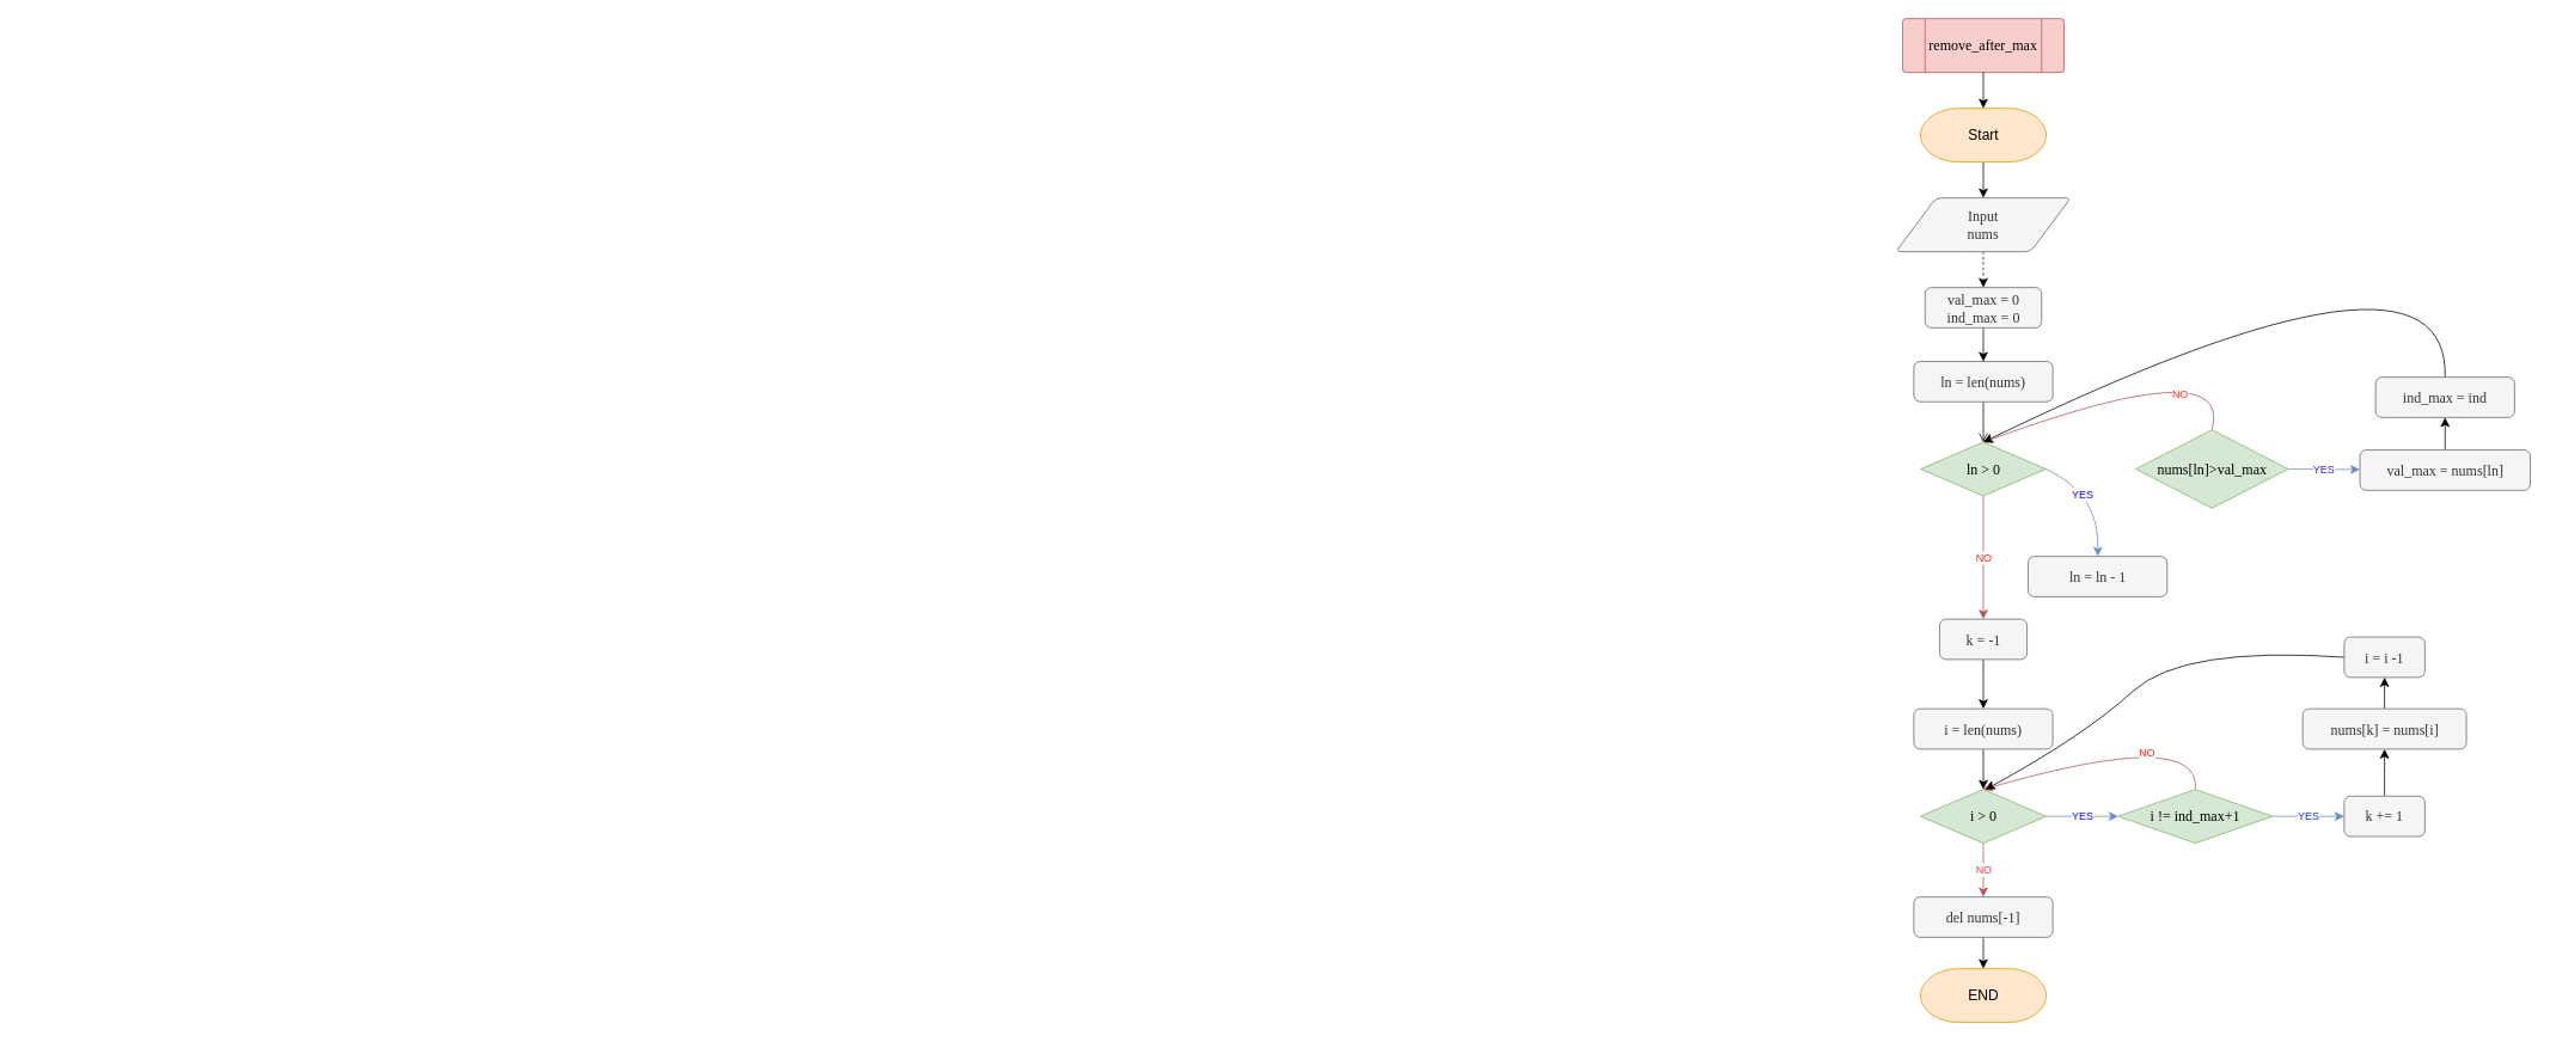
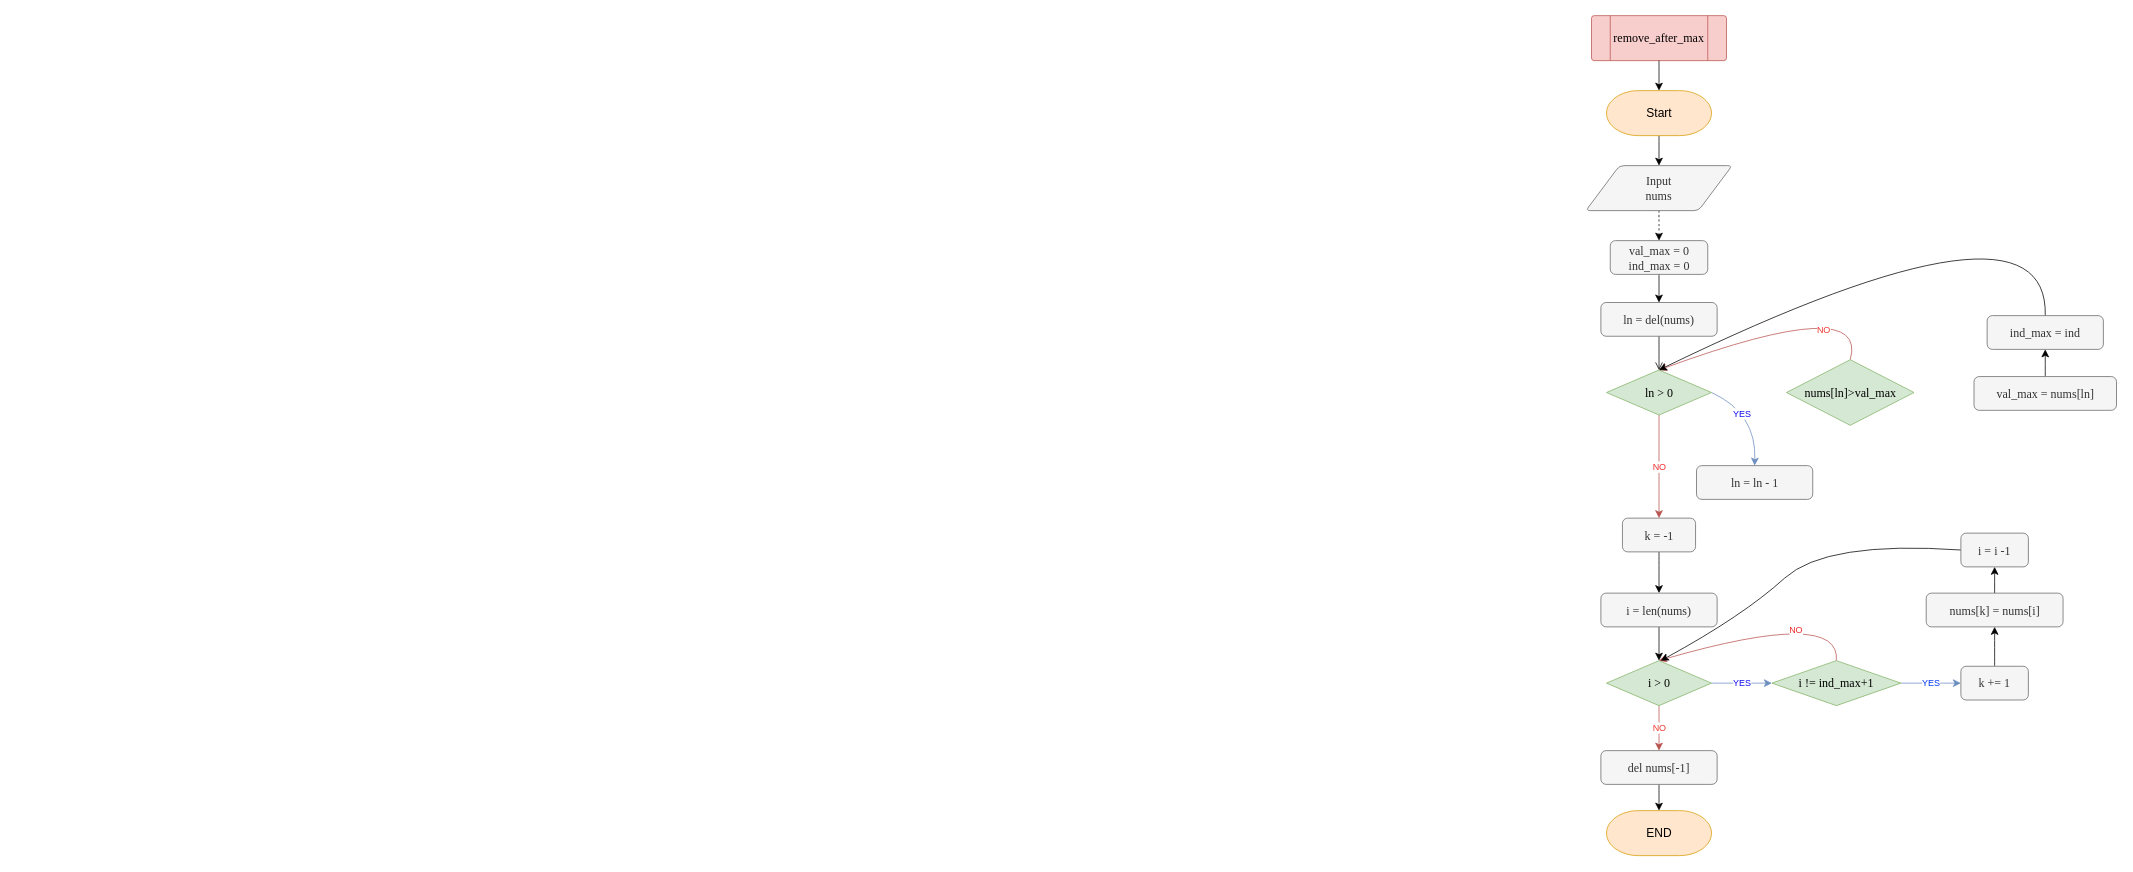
  <mxCell id="0" />
  <mxCell id="1" parent="0" />
  <mxCell id="2" style="edgeStyle=none;curved=1;rounded=1;orthogonalLoop=1;jettySize=auto;html=1;exitX=0.5;exitY=1;exitDx=0;exitDy=0;entryX=1;entryY=0.5;entryDx=0;entryDy=0;strokeWidth=1;fontFamily=Lucida Console;fontSize=12;fontColor=#F0F0F0;startSize=8;endSize=8;" parent="1" edge="1"><mxGeometry relative="1" as="geometry"><Array as="points"><mxPoint x="260" y="1086" /><mxPoint x="170" y="496" /></Array><mxPoint x="20" y="916" as="sourcePoint" /></mxGeometry></mxCell>
  <mxCell id="3" value="" style="group" vertex="1" connectable="0" parent="1"><mxGeometry x="2121.5" y="20" width="180" height="60" as="geometry" /></mxCell>
  <mxCell id="4" value="" style="verticalLabelPosition=bottom;verticalAlign=top;html=1;shape=process;whiteSpace=wrap;rounded=1;size=0.14;arcSize=6;strokeWidth=1;fontFamily=Lucida Console;fontSize=16;fillColor=#f8cecc;strokeColor=#b85450;" vertex="1" parent="3"><mxGeometry width="180" height="60" as="geometry" /></mxCell>
  <mxCell id="5" value="remove_after_max" style="text;strokeColor=none;fillColor=none;html=1;align=center;verticalAlign=middle;whiteSpace=wrap;rounded=0;fontSize=16;fontFamily=Lucida Console;fontColor=#000000;" vertex="1" parent="3"><mxGeometry x="51.429" y="15" width="77.143" height="30" as="geometry" /></mxCell>
  <mxCell id="6" style="edgeStyle=none;curved=1;rounded=0;orthogonalLoop=1;jettySize=auto;html=1;exitX=0.5;exitY=1;exitDx=0;exitDy=0;fontSize=12;startSize=8;endSize=8;" edge="1" parent="1" source="7" target="12"><mxGeometry relative="1" as="geometry" /></mxCell>
  <mxCell id="7" value="&lt;div&gt;val_max = 0&lt;/div&gt;&lt;div&gt;ind_max = 0&lt;/div&gt;" style="rounded=1;whiteSpace=wrap;html=1;absoluteArcSize=1;arcSize=14;strokeWidth=1;fontFamily=Lucida Console;fontSize=16;fillColor=#f5f5f5;strokeColor=#666666;fontColor=#333333;" vertex="1" parent="1"><mxGeometry x="2146.5" y="320" width="130" height="45" as="geometry" /></mxCell>
  <mxCell id="8" value="YES" style="edgeStyle=none;curved=1;rounded=0;orthogonalLoop=1;jettySize=auto;html=1;exitX=1;exitY=0.5;exitDx=0;exitDy=0;exitPerimeter=0;fontSize=12;startSize=8;endSize=8;fillColor=#dae8fc;strokeColor=#6c8ebf;fontColor=#110AF0;entryX=0.5;entryY=0;entryDx=0;entryDy=0;" edge="1" parent="1" source="10" target="13"><mxGeometry x="-0.004" y="-19" relative="1" as="geometry"><Array as="points"><mxPoint x="2341.5" y="550" /></Array><mxPoint as="offset" /></mxGeometry></mxCell>
  <mxCell id="9" value="NO" style="edgeStyle=none;curved=1;rounded=0;orthogonalLoop=1;jettySize=auto;html=1;exitX=0.5;exitY=1;exitDx=0;exitDy=0;exitPerimeter=0;fontSize=12;startSize=8;endSize=8;fillColor=#f8cecc;strokeColor=#b85450;fontColor=#F02B2B;" edge="1" parent="1" source="10" target="27"><mxGeometry relative="1" as="geometry" /></mxCell>
  <mxCell id="10" value="ln &amp;gt; 0" style="strokeWidth=1;html=1;shape=mxgraph.flowchart.decision;whiteSpace=wrap;rounded=1;fontSize=16;fontFamily=Lucida Console;fillColor=#d5e8d4;strokeColor=#82b366;" vertex="1" parent="1"><mxGeometry x="2141.5" y="492.5" width="140" height="60" as="geometry" /></mxCell>
  <mxCell id="11" style="edgeStyle=none;curved=1;rounded=0;orthogonalLoop=1;jettySize=auto;html=1;exitX=0.5;exitY=1;exitDx=0;exitDy=0;fontSize=12;startSize=8;endSize=8;endArrow=open;" edge="1" parent="1" source="12" target="10"><mxGeometry relative="1" as="geometry" /></mxCell>
- <mxCell id="12" value="&lt;div&gt;ln = len(nums)&lt;/div&gt;" style="rounded=1;whiteSpace=wrap;html=1;absoluteArcSize=1;arcSize=14;strokeWidth=1;fontFamily=Lucida Console;fontSize=16;fillColor=#f5f5f5;strokeColor=#666666;fontColor=#333333;" vertex="1" parent="1"><mxGeometry x="2134" y="402.5" width="155" height="45" as="geometry" /></mxCell>
+ <mxCell id="12" value="&lt;div&gt;ln = del(nums)&lt;/div&gt;" style="rounded=1;whiteSpace=wrap;html=1;absoluteArcSize=1;arcSize=14;strokeWidth=1;fontFamily=Lucida Console;fontSize=16;fillColor=#f5f5f5;strokeColor=#666666;fontColor=#333333;" vertex="1" parent="1"><mxGeometry x="2134" y="402.5" width="155" height="45" as="geometry" /></mxCell>
  <mxCell id="13" value="&lt;div&gt;ln = ln - 1&lt;/div&gt;" style="rounded=1;whiteSpace=wrap;html=1;absoluteArcSize=1;arcSize=14;strokeWidth=1;fontFamily=Lucida Console;fontSize=16;fillColor=#f5f5f5;strokeColor=#666666;fontColor=#333333;" vertex="1" parent="1"><mxGeometry x="2261.5" y="620" width="155" height="45" as="geometry" /></mxCell>
  <mxCell id="14" style="edgeStyle=none;curved=1;rounded=0;orthogonalLoop=1;jettySize=auto;html=1;exitX=0.5;exitY=1;exitDx=0;exitDy=0;exitPerimeter=0;fontSize=12;startSize=8;endSize=8;" edge="1" parent="1" source="15" target="17"><mxGeometry relative="1" as="geometry" /></mxCell>
  <mxCell id="15" value="Start" style="strokeWidth=1;html=1;shape=mxgraph.flowchart.terminator;whiteSpace=wrap;fontSize=16;rounded=1;fillColor=#ffe6cc;strokeColor=#d79b00;" vertex="1" parent="1"><mxGeometry x="2141.5" y="120" width="140" height="60" as="geometry" /></mxCell>
  <mxCell id="16" style="edgeStyle=none;curved=1;rounded=0;orthogonalLoop=1;jettySize=auto;html=1;exitX=0.5;exitY=1;exitDx=0;exitDy=0;fontSize=12;startSize=8;endSize=8;dashed=1;" edge="1" parent="1" source="17" target="7"><mxGeometry relative="1" as="geometry" /></mxCell>
  <mxCell id="17" value="Input&lt;br&gt;nums" style="shape=parallelogram;html=1;strokeWidth=1;perimeter=parallelogramPerimeter;whiteSpace=wrap;rounded=1;arcSize=12;size=0.23;fontFamily=Lucida Console;fontSize=16;fillColor=#f5f5f5;strokeColor=#666666;fontColor=#333333;" vertex="1" parent="1"><mxGeometry x="2114" y="220" width="195" height="60" as="geometry" /></mxCell>
  <mxCell id="18" style="edgeStyle=none;curved=1;rounded=0;orthogonalLoop=1;jettySize=auto;html=1;exitX=0.5;exitY=1;exitDx=0;exitDy=0;fontSize=12;startSize=8;endSize=8;" edge="1" parent="1" source="4" target="15"><mxGeometry relative="1" as="geometry" /></mxCell>
- <mxCell id="19" value="YES" style="edgeStyle=none;curved=1;rounded=0;orthogonalLoop=1;jettySize=auto;html=1;exitX=1;exitY=0.5;exitDx=0;exitDy=0;exitPerimeter=0;fontSize=12;startSize=8;endSize=8;fillColor=#dae8fc;strokeColor=#6c8ebf;fontColor=#301AF0;" edge="1" parent="1" source="21" target="23"><mxGeometry relative="1" as="geometry" /></mxCell>
  <mxCell id="20" value="NO" style="edgeStyle=none;curved=1;rounded=0;orthogonalLoop=1;jettySize=auto;html=1;exitX=0.5;exitY=0;exitDx=0;exitDy=0;exitPerimeter=0;entryX=0.5;entryY=0;entryDx=0;entryDy=0;entryPerimeter=0;fontSize=12;startSize=8;endSize=8;fontColor=#F03932;fillColor=#f8cecc;strokeColor=#b85450;" edge="1" parent="1" source="21" target="10"><mxGeometry x="-0.151" y="26" relative="1" as="geometry"><Array as="points"><mxPoint x="2491.5" y="390" /></Array><mxPoint as="offset" /></mxGeometry></mxCell>
  <mxCell id="21" value="nums[ln]&amp;gt;val_max" style="strokeWidth=1;html=1;shape=mxgraph.flowchart.decision;whiteSpace=wrap;rounded=1;fontSize=16;fontFamily=Lucida Console;fillColor=#d5e8d4;strokeColor=#82b366;" vertex="1" parent="1"><mxGeometry x="2381.5" y="478.75" width="170" height="87.5" as="geometry" /></mxCell>
  <mxCell id="22" style="edgeStyle=none;curved=1;rounded=0;orthogonalLoop=1;jettySize=auto;html=1;exitX=0.5;exitY=0;exitDx=0;exitDy=0;fontSize=12;startSize=8;endSize=8;" edge="1" parent="1" source="23" target="25"><mxGeometry relative="1" as="geometry" /></mxCell>
  <mxCell id="23" value="&lt;div&gt;val_max = nums[ln]&lt;/div&gt;" style="rounded=1;whiteSpace=wrap;html=1;absoluteArcSize=1;arcSize=14;strokeWidth=1;fontFamily=Lucida Console;fontSize=16;fillColor=#f5f5f5;strokeColor=#666666;fontColor=#333333;" vertex="1" parent="1"><mxGeometry x="2631.5" y="501.25" width="190" height="45" as="geometry" /></mxCell>
  <mxCell id="24" style="edgeStyle=none;curved=1;rounded=0;orthogonalLoop=1;jettySize=auto;html=1;exitX=0.5;exitY=0;exitDx=0;exitDy=0;entryX=0.5;entryY=0;entryDx=0;entryDy=0;entryPerimeter=0;fontSize=12;startSize=8;endSize=8;" edge="1" parent="1" source="25" target="10"><mxGeometry relative="1" as="geometry"><Array as="points"><mxPoint x="2731.5" y="240" /></Array></mxGeometry></mxCell>
  <mxCell id="25" value="&lt;div&gt;ind_max = ind&lt;/div&gt;" style="rounded=1;whiteSpace=wrap;html=1;absoluteArcSize=1;arcSize=14;strokeWidth=1;fontFamily=Lucida Console;fontSize=16;fillColor=#f5f5f5;strokeColor=#666666;fontColor=#333333;" vertex="1" parent="1"><mxGeometry x="2649" y="420" width="155" height="45" as="geometry" /></mxCell>
  <mxCell id="26" style="edgeStyle=none;curved=1;rounded=0;orthogonalLoop=1;jettySize=auto;html=1;exitX=0.5;exitY=1;exitDx=0;exitDy=0;fontSize=12;startSize=8;endSize=8;" edge="1" parent="1" source="27" target="29"><mxGeometry relative="1" as="geometry" /></mxCell>
  <mxCell id="27" value="&lt;div&gt;k = -1&lt;/div&gt;" style="rounded=1;whiteSpace=wrap;html=1;absoluteArcSize=1;arcSize=14;strokeWidth=1;fontFamily=Lucida Console;fontSize=16;fillColor=#f5f5f5;strokeColor=#666666;fontColor=#333333;" vertex="1" parent="1"><mxGeometry x="2162.75" y="690" width="97.5" height="45" as="geometry" /></mxCell>
  <mxCell id="28" style="edgeStyle=none;curved=1;rounded=0;orthogonalLoop=1;jettySize=auto;html=1;exitX=0.5;exitY=1;exitDx=0;exitDy=0;fontSize=12;startSize=8;endSize=8;" edge="1" parent="1" source="29" target="32"><mxGeometry relative="1" as="geometry" /></mxCell>
  <mxCell id="29" value="&lt;div&gt;i = len(nums)&lt;/div&gt;" style="rounded=1;whiteSpace=wrap;html=1;absoluteArcSize=1;arcSize=14;strokeWidth=1;fontFamily=Lucida Console;fontSize=16;fillColor=#f5f5f5;strokeColor=#666666;fontColor=#333333;" vertex="1" parent="1"><mxGeometry x="2134" y="790" width="155" height="45" as="geometry" /></mxCell>
  <mxCell id="30" value="YES" style="edgeStyle=none;curved=1;rounded=0;orthogonalLoop=1;jettySize=auto;html=1;exitX=1;exitY=0.5;exitDx=0;exitDy=0;exitPerimeter=0;fontSize=12;startSize=8;endSize=8;fontColor=#110AF0;fillColor=#dae8fc;strokeColor=#6c8ebf;" edge="1" parent="1" source="32" target="35"><mxGeometry relative="1" as="geometry" /></mxCell>
  <mxCell id="31" value="NO" style="edgeStyle=none;curved=1;rounded=0;orthogonalLoop=1;jettySize=auto;html=1;exitX=0.5;exitY=1;exitDx=0;exitDy=0;exitPerimeter=0;fontSize=12;startSize=8;endSize=8;fontColor=#F03932;fillColor=#f8cecc;strokeColor=#b85450;" edge="1" parent="1" source="32" target="41"><mxGeometry relative="1" as="geometry" /></mxCell>
  <mxCell id="32" value="i &amp;gt; 0" style="strokeWidth=1;html=1;shape=mxgraph.flowchart.decision;whiteSpace=wrap;rounded=1;fontSize=16;fontFamily=Lucida Console;fillColor=#d5e8d4;strokeColor=#82b366;" vertex="1" parent="1"><mxGeometry x="2141.5" y="880" width="140" height="60" as="geometry" /></mxCell>
  <mxCell id="33" value="YES" style="edgeStyle=none;curved=1;rounded=0;orthogonalLoop=1;jettySize=auto;html=1;exitX=1;exitY=0.5;exitDx=0;exitDy=0;exitPerimeter=0;fontSize=12;startSize=8;endSize=8;fillColor=#dae8fc;strokeColor=#6c8ebf;fontColor=#0038F0;" edge="1" parent="1" source="35" target="37"><mxGeometry relative="1" as="geometry" /></mxCell>
  <mxCell id="34" value="NO" style="edgeStyle=none;curved=1;rounded=0;orthogonalLoop=1;jettySize=auto;html=1;exitX=0.5;exitY=0;exitDx=0;exitDy=0;exitPerimeter=0;entryX=0.5;entryY=0;entryDx=0;entryDy=0;entryPerimeter=0;fontSize=12;startSize=8;endSize=8;fillColor=#f8cecc;strokeColor=#b85450;fontColor=#F02B2B;" edge="1" parent="1" source="35" target="32"><mxGeometry x="-0.156" y="12" relative="1" as="geometry"><Array as="points"><mxPoint x="2454" y="810" /></Array><mxPoint as="offset" /></mxGeometry></mxCell>
  <mxCell id="35" value="i != ind_max+1" style="strokeWidth=1;html=1;shape=mxgraph.flowchart.decision;whiteSpace=wrap;rounded=1;fontSize=16;fontFamily=Lucida Console;fillColor=#d5e8d4;strokeColor=#82b366;" vertex="1" parent="1"><mxGeometry x="2362" y="880" width="172" height="60" as="geometry" /></mxCell>
  <mxCell id="36" style="edgeStyle=none;curved=1;rounded=0;orthogonalLoop=1;jettySize=auto;html=1;exitX=0.5;exitY=0;exitDx=0;exitDy=0;fontSize=12;startSize=8;endSize=8;" edge="1" parent="1" source="37" target="39"><mxGeometry relative="1" as="geometry" /></mxCell>
  <mxCell id="37" value="&lt;div&gt;k += 1&lt;/div&gt;" style="rounded=1;whiteSpace=wrap;html=1;absoluteArcSize=1;arcSize=14;strokeWidth=1;fontFamily=Lucida Console;fontSize=16;fillColor=#f5f5f5;strokeColor=#666666;fontColor=#333333;" vertex="1" parent="1"><mxGeometry x="2614" y="887.5" width="90" height="45" as="geometry" /></mxCell>
  <mxCell id="38" style="edgeStyle=none;curved=1;rounded=0;orthogonalLoop=1;jettySize=auto;html=1;exitX=0.5;exitY=0;exitDx=0;exitDy=0;fontSize=12;startSize=8;endSize=8;" edge="1" parent="1" source="39" target="43"><mxGeometry relative="1" as="geometry" /></mxCell>
  <mxCell id="39" value="&lt;div&gt;nums[k] = nums[i]&lt;/div&gt;" style="rounded=1;whiteSpace=wrap;html=1;absoluteArcSize=1;arcSize=14;strokeWidth=1;fontFamily=Lucida Console;fontSize=16;fillColor=#f5f5f5;strokeColor=#666666;fontColor=#333333;" vertex="1" parent="1"><mxGeometry x="2567.75" y="790" width="182.5" height="45" as="geometry" /></mxCell>
  <mxCell id="40" style="edgeStyle=none;curved=1;rounded=0;orthogonalLoop=1;jettySize=auto;html=1;exitX=0.5;exitY=1;exitDx=0;exitDy=0;fontSize=12;startSize=8;endSize=8;" edge="1" parent="1" source="41" target="44"><mxGeometry relative="1" as="geometry" /></mxCell>
  <mxCell id="41" value="&lt;div&gt;del nums[-1]&lt;/div&gt;" style="rounded=1;whiteSpace=wrap;html=1;absoluteArcSize=1;arcSize=14;strokeWidth=1;fontFamily=Lucida Console;fontSize=16;fillColor=#f5f5f5;strokeColor=#666666;fontColor=#333333;" vertex="1" parent="1"><mxGeometry x="2134" y="1000" width="155" height="45" as="geometry" /></mxCell>
  <mxCell id="42" style="edgeStyle=none;curved=1;rounded=0;orthogonalLoop=1;jettySize=auto;html=1;exitX=0;exitY=0.5;exitDx=0;exitDy=0;fontSize=12;startSize=8;endSize=8;" edge="1" parent="1" source="43"><mxGeometry relative="1" as="geometry"><mxPoint x="2214" y="880" as="targetPoint" /><Array as="points"><mxPoint x="2434" y="720" /><mxPoint x="2324" y="820" /></Array></mxGeometry></mxCell>
  <mxCell id="43" value="&lt;div&gt;i = i -1&lt;/div&gt;" style="rounded=1;whiteSpace=wrap;html=1;absoluteArcSize=1;arcSize=14;strokeWidth=1;fontFamily=Lucida Console;fontSize=16;fillColor=#f5f5f5;strokeColor=#666666;fontColor=#333333;" vertex="1" parent="1"><mxGeometry x="2614" y="710" width="90" height="45" as="geometry" /></mxCell>
  <mxCell id="44" value="END" style="strokeWidth=1;html=1;shape=mxgraph.flowchart.terminator;whiteSpace=wrap;fontSize=16;rounded=1;fillColor=#ffe6cc;strokeColor=#d79b00;" vertex="1" parent="1"><mxGeometry x="2141.5" y="1080" width="140" height="60" as="geometry" /></mxCell>
